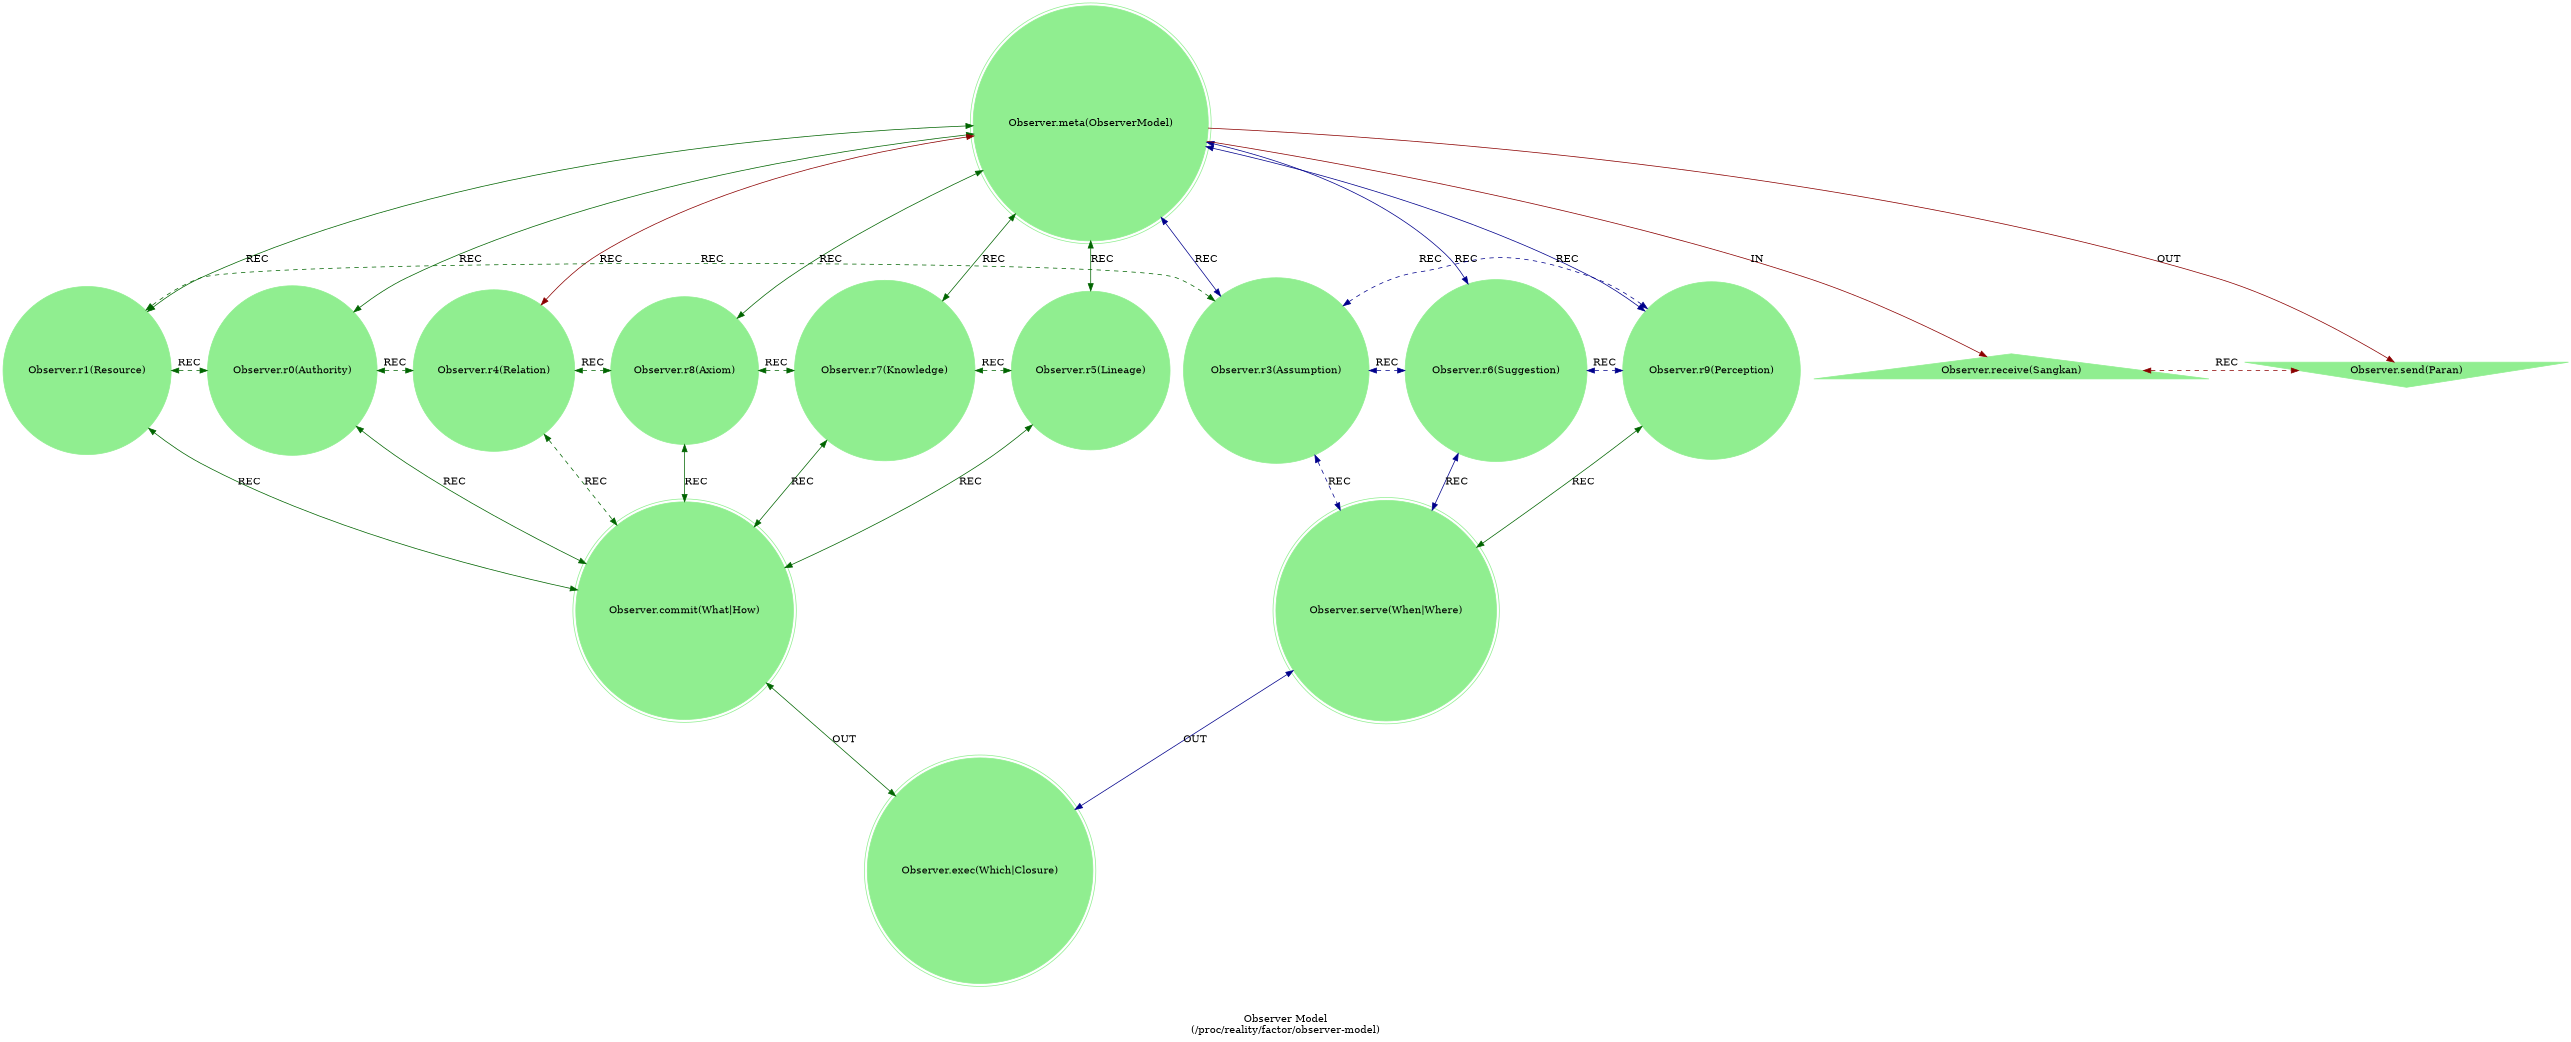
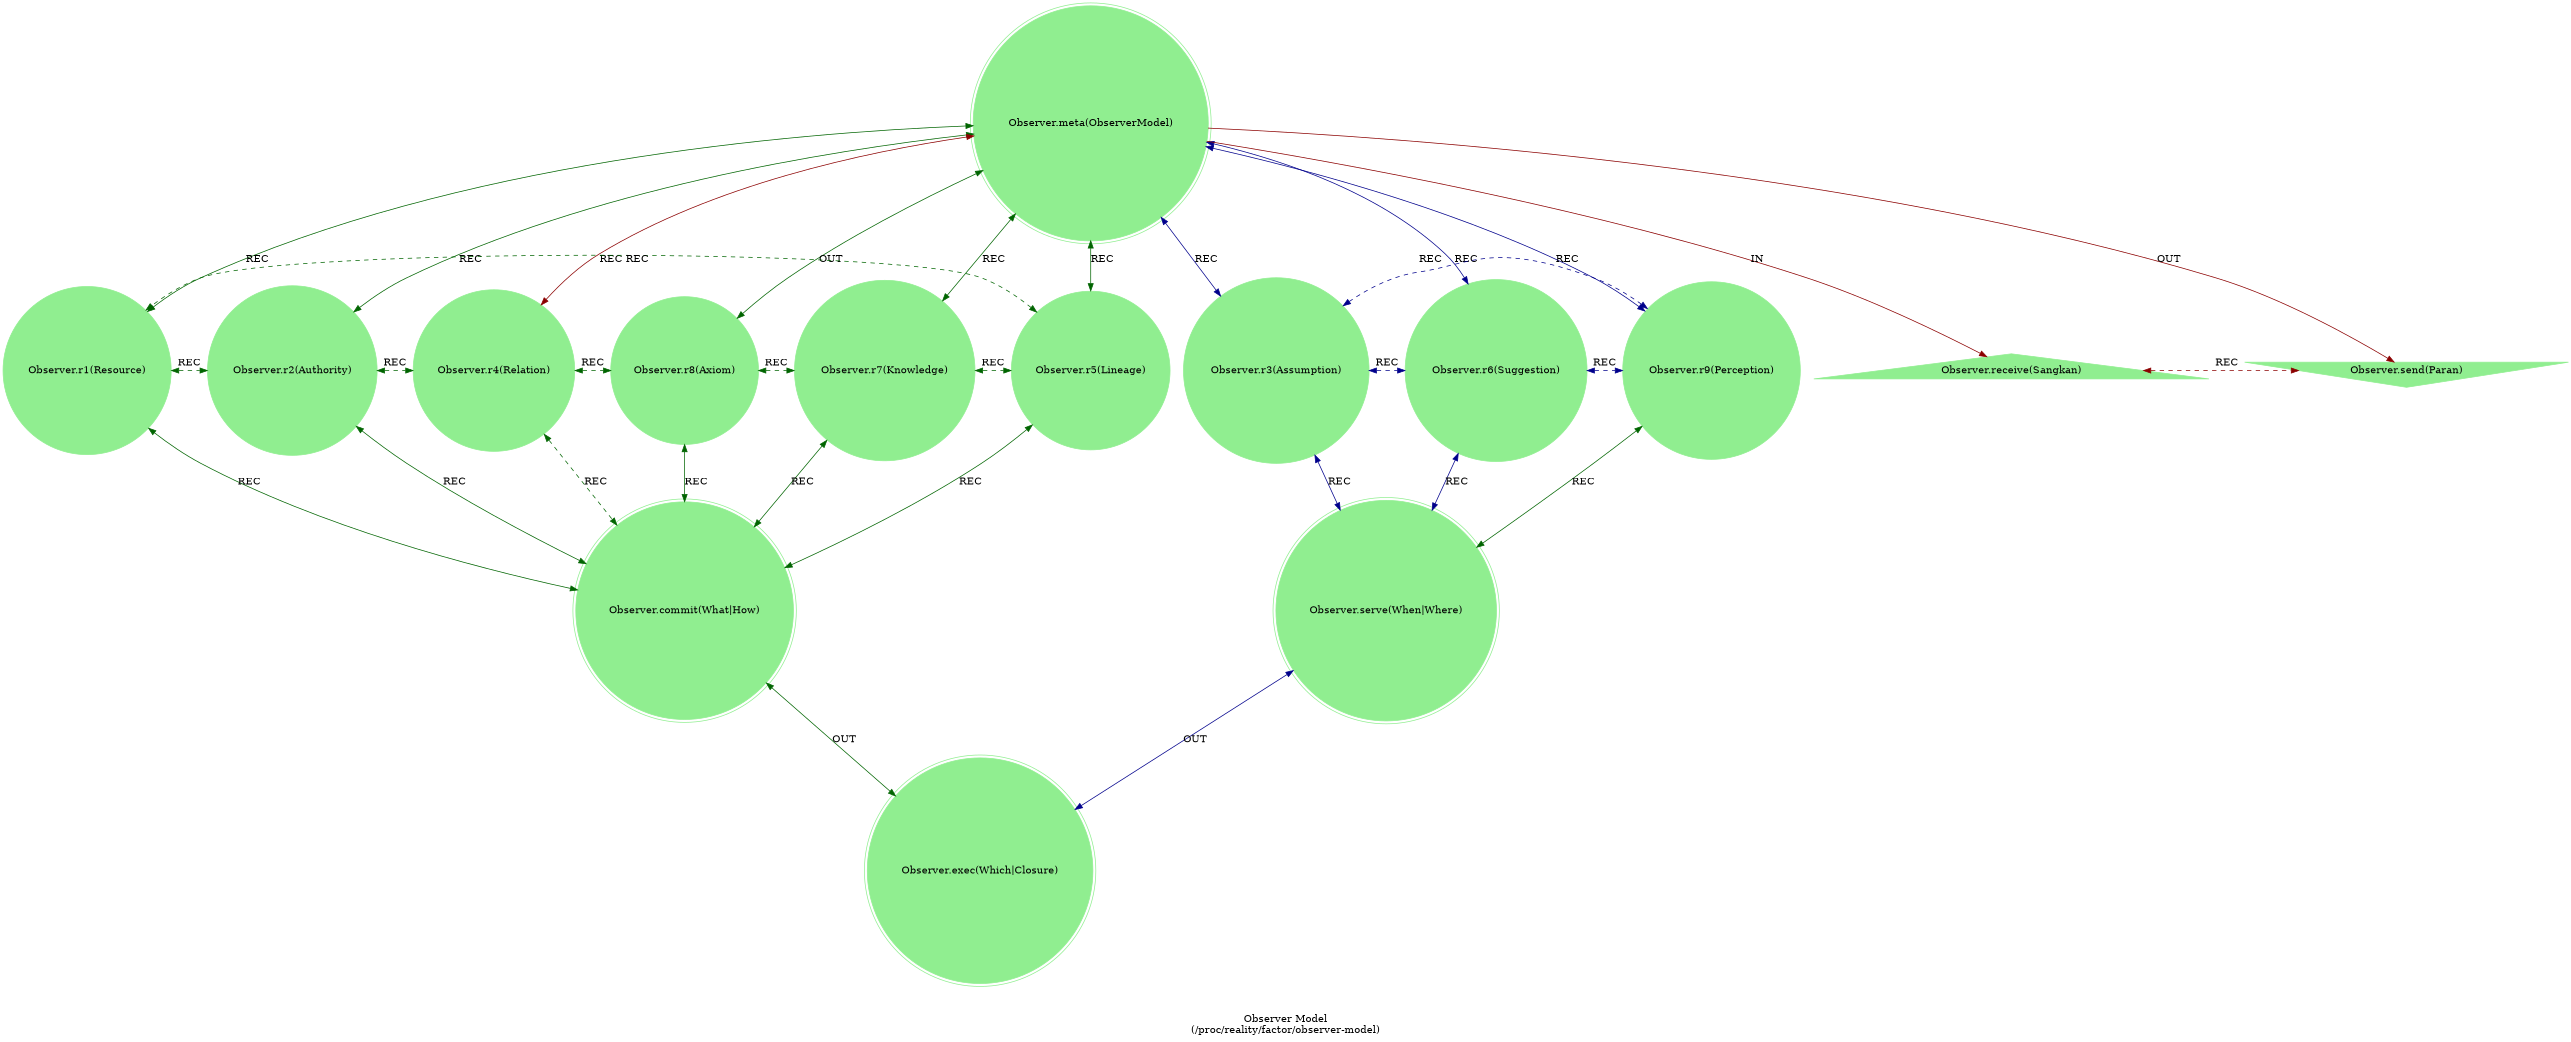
  strict digraph {
    color=lightgray
    label="Observer Model\n(/proc/reality/factor/observer-model)"
    style=filled
    node [color=lightgreen shape=circle style=filled]
    edge [color=darkgreen dir=both]
    n1 [label="Observer.meta(ObserverModel)" shape=doublecircle]
    n2 [label="Observer.r1(Resource)"]
-   n3 [label="Observer.r0(Authority)"]
+   n3 [label="Observer.r2(Authority)"]
    n4 [label="Observer.r4(Relation)"]
    n5 [label="Observer.r8(Axiom)"]
    n6 [label="Observer.r7(Knowledge)"]
    n7 [label="Observer.r5(Lineage)"]
    n8 [label="Observer.r3(Assumption)"]
    n9 [label="Observer.r6(Suggestion)"]
    n10 [label="Observer.r9(Perception)"]
    n11 [label="Observer.receive(Sangkan)" shape=triangle]
    n12 [label="Observer.send(Paran)" shape=invtriangle]
    n13 [label="Observer.commit(What|How)" shape=doublecircle]
    n14 [label="Observer.serve(When|Where)" shape=doublecircle]
    n15 [label="Observer.exec(Which|Closure)" shape=doublecircle]
    n1 -> n2 [label=REC]
    n1 -> n3 [label=REC]
    n1 -> n4 [color=darkred label=REC]
-   n1 -> n5 [label=REC]
+   n1 -> n5 [label=OUT]
    n1 -> n6 [label=REC]
    n1 -> n7 [label=REC]
    n1 -> n8 [color=darkblue label=REC]
    n1 -> n9 [color=darkblue label=REC]
    n1 -> n10 [color=darkblue label=REC]
    n1 -> n11 [color=darkred label=IN dir=""]
    n1 -> n12 [color=darkred label=OUT dir=""]
    n2 -> n3 [constraint=false label=REC style=dashed]
    n2 -> n13 [label=REC]
    n3 -> n4 [constraint=false label=REC style=dashed]
    n3 -> n13 [label=REC]
    n4 -> n5 [constraint=false label=REC style=dashed]
    n4 -> n13 [label=REC style=dashed]
    n5 -> n6 [constraint=false label=REC style=dashed]
    n5 -> n13 [label=REC]
    n6 -> n7 [constraint=false label=REC style=dashed]
    n6 -> n13 [label=REC]
-   n8 -> n2 [constraint=false label=REC style=dashed]
+   n7 -> n2 [constraint=false label=REC style=dashed]
    n7 -> n13 [label=REC]
    n8 -> n9 [color=darkblue constraint=false label=REC style=dashed]
-   n8 -> n14 [color=darkblue label=REC style=dashed]
+   n8 -> n14 [color=darkblue label=REC]
    n9 -> n10 [color=darkblue constraint=false label=REC style=dashed]
    n9 -> n14 [color=darkblue label=REC]
    n10 -> n8 [color=darkblue constraint=false label=REC style=dashed]
    n10 -> n14 [label=REC]
    n11 -> n12 [color=darkred constraint=false label=REC style=dashed]
    n13 -> n15 [label=OUT]
    n14 -> n15 [color=darkblue label=OUT]
  }
